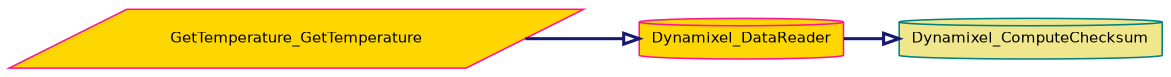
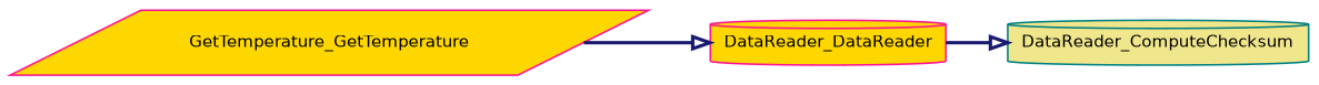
  digraph {
    rankdir=LR
    node [color=deeppink fillcolor=gold fontname=Helvetica fontsize=10 shape=cylinder style=filled]
    edge [arrowhead=onormal color=midnightblue fontname=Helvetica fontsize=10 labelfontname=Helvetica labelfontsize=10 style=bold]
    n1 [fontcolor=black height=0.2 label=GetTemperature_GetTemperature shape=parallelogram width=0.4]
-   n2 [height=0.2 label=Dynamixel_DataReader width=0.4]
-   n3 [color=teal fillcolor=khaki height=0.2 label=Dynamixel_ComputeChecksum width=0.4]
+   n2 [height=0.2 label=DataReader_DataReader width=0.4]
+   n3 [color=teal fillcolor=khaki height=0.2 label=DataReader_ComputeChecksum width=0.4]
    n1 -> n2
    n2 -> n3
  }
